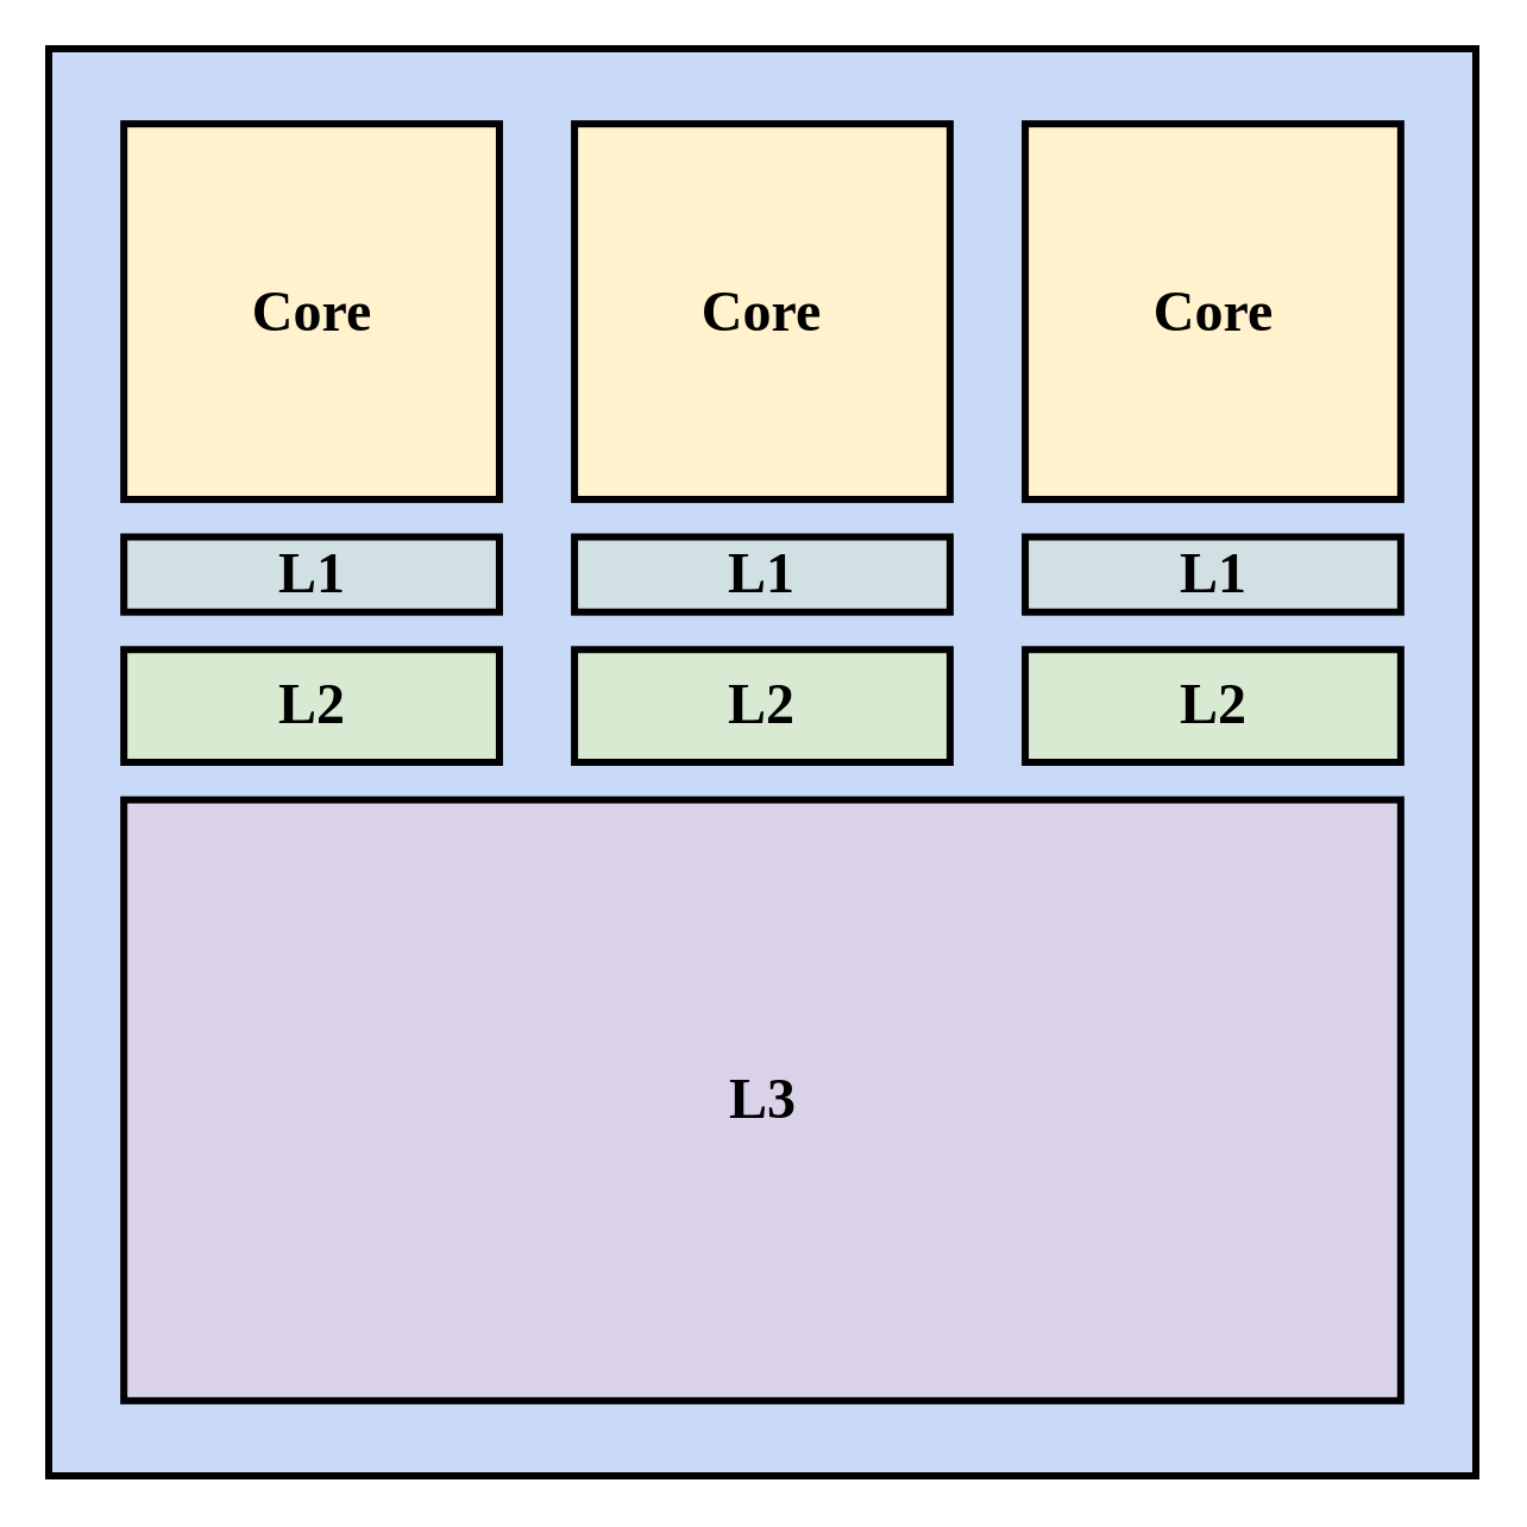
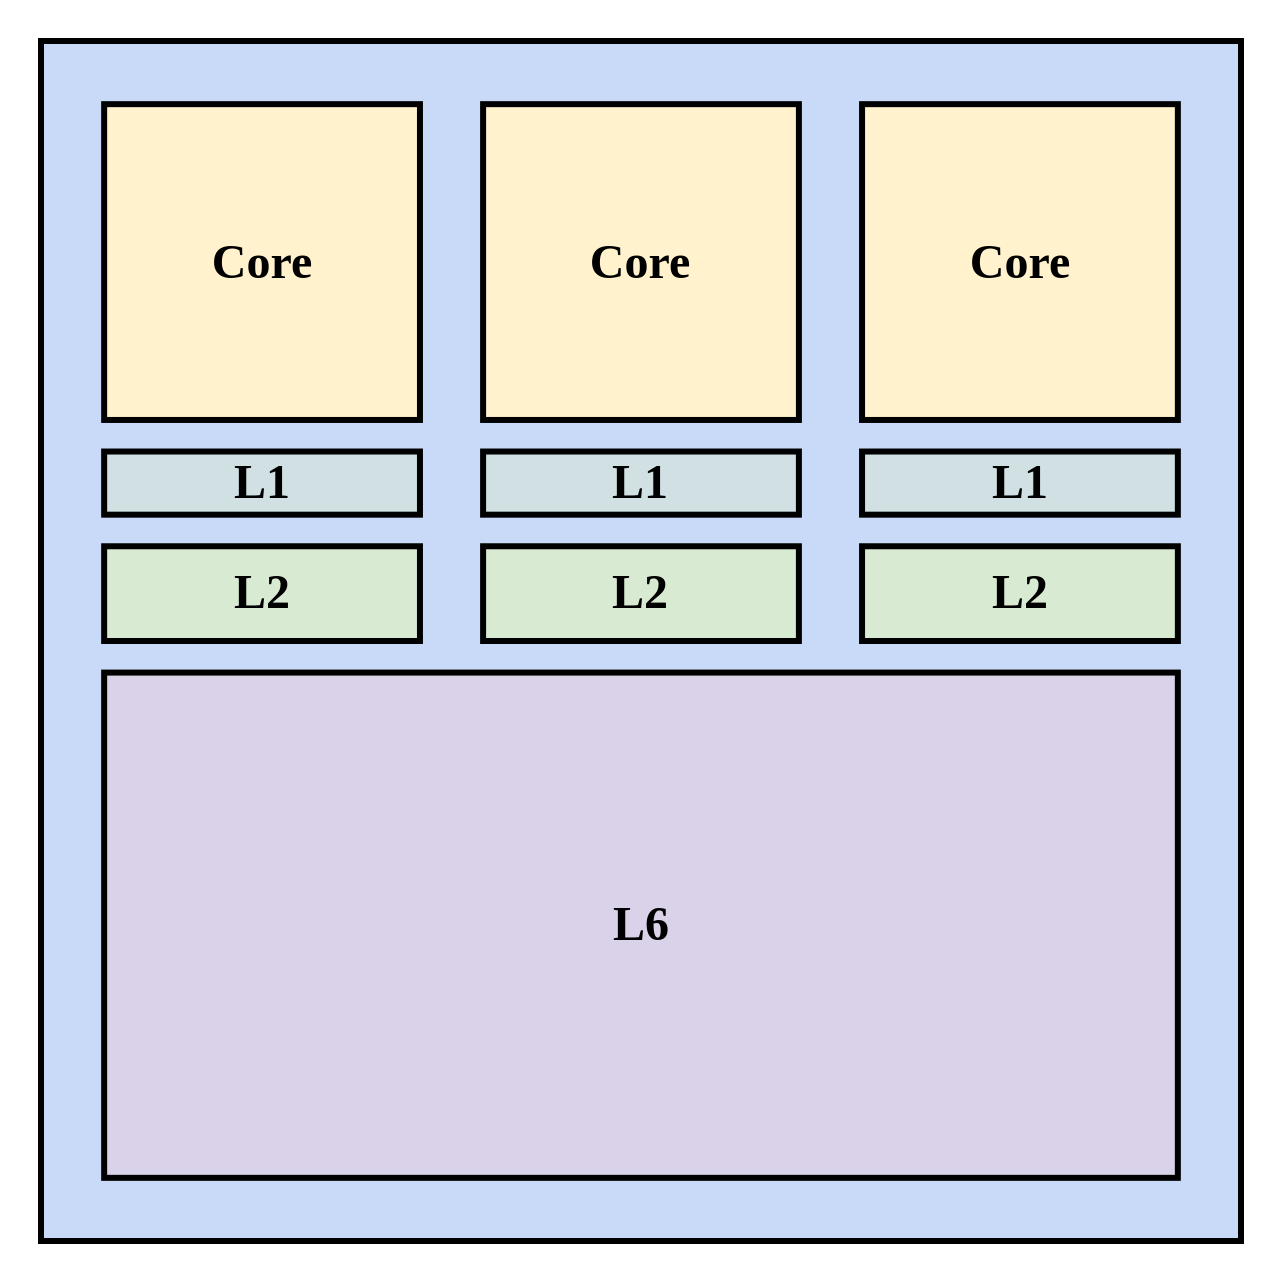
  <mxCell id="0" />
  <mxCell id="1" parent="0" />
  <mxCell id="2" value="" style="group;fontFamily=DMCA Sans Serif;fontStyle=1" parent="1" vertex="1" connectable="0"><mxGeometry x="20" y="20" width="600" height="600" as="geometry" /></mxCell>
  <mxCell id="3" value="" style="rounded=0;whiteSpace=wrap;html=1;strokeWidth=3;fontFamily=DMCA Sans Serif;fontSize=24;fillColor=#C9DAF8;fontStyle=1" parent="2" vertex="1"><mxGeometry width="600" height="600" as="geometry" /></mxCell>
  <mxCell id="4" value="Core" style="rounded=0;whiteSpace=wrap;html=1;strokeWidth=3;fillColor=#FFF2CC;fontFamily=DMCA Sans Serif;fontSize=24;fontStyle=1" parent="2" vertex="1"><mxGeometry x="31.579" y="31.579" width="157.895" height="157.895" as="geometry" /></mxCell>
  <mxCell id="5" value="Core" style="rounded=0;whiteSpace=wrap;html=1;strokeWidth=3;fillColor=#FFF2CC;fontFamily=DMCA Sans Serif;fontSize=24;fontStyle=1" parent="2" vertex="1"><mxGeometry x="221.053" y="31.579" width="157.895" height="157.895" as="geometry" /></mxCell>
  <mxCell id="6" value="Core" style="rounded=0;whiteSpace=wrap;html=1;strokeWidth=3;fillColor=#FFF2CC;fontFamily=DMCA Sans Serif;fontSize=24;fontStyle=1" parent="2" vertex="1"><mxGeometry x="410.526" y="31.579" width="157.895" height="157.895" as="geometry" /></mxCell>
  <mxCell id="7" value="L1" style="rounded=0;whiteSpace=wrap;html=1;strokeWidth=3;fillColor=#D0E0E3;fontFamily=DMCA Sans Serif;fontSize=24;fontStyle=1" parent="2" vertex="1"><mxGeometry x="31.579" y="205.263" width="157.895" height="31.579" as="geometry" /></mxCell>
  <mxCell id="8" value="L1" style="rounded=0;whiteSpace=wrap;html=1;strokeWidth=3;fillColor=#D0E0E3;fontFamily=DMCA Sans Serif;fontSize=24;fontStyle=1" parent="2" vertex="1"><mxGeometry x="221.053" y="205.263" width="157.895" height="31.579" as="geometry" /></mxCell>
  <mxCell id="9" value="L1" style="rounded=0;whiteSpace=wrap;html=1;strokeWidth=3;fillColor=#D0E0E3;fontFamily=DMCA Sans Serif;fontSize=24;fontStyle=1" parent="2" vertex="1"><mxGeometry x="410.526" y="205.263" width="157.895" height="31.579" as="geometry" /></mxCell>
  <mxCell id="10" value="L2" style="rounded=0;whiteSpace=wrap;html=1;strokeWidth=3;fillColor=#D9EAD3;fontFamily=DMCA Sans Serif;fontSize=24;fontStyle=1" parent="2" vertex="1"><mxGeometry x="31.579" y="252.632" width="157.895" height="47.368" as="geometry" /></mxCell>
  <mxCell id="11" value="L2" style="rounded=0;whiteSpace=wrap;html=1;strokeWidth=3;fillColor=#D9EAD3;fontFamily=DMCA Sans Serif;fontSize=24;fontStyle=1" parent="2" vertex="1"><mxGeometry x="221.053" y="252.632" width="157.895" height="47.368" as="geometry" /></mxCell>
  <mxCell id="12" value="L2" style="rounded=0;whiteSpace=wrap;html=1;strokeWidth=3;fillColor=#D9EAD3;fontFamily=DMCA Sans Serif;fontSize=24;fontStyle=1" parent="2" vertex="1"><mxGeometry x="410.526" y="252.632" width="157.895" height="47.368" as="geometry" /></mxCell>
- <mxCell id="13" value="L3" style="rounded=0;whiteSpace=wrap;html=1;strokeWidth=3;fillColor=#D9D2E9;fontFamily=DMCA Sans Serif;fontSize=24;fontStyle=1" parent="2" vertex="1"><mxGeometry x="31.579" y="315.789" width="536.842" height="252.632" as="geometry" /></mxCell>
+ <mxCell id="13" value="L6" style="rounded=0;whiteSpace=wrap;html=1;strokeWidth=3;fillColor=#D9D2E9;fontFamily=DMCA Sans Serif;fontSize=24;fontStyle=1" parent="2" vertex="1"><mxGeometry x="31.579" y="315.789" width="536.842" height="252.632" as="geometry" /></mxCell>
